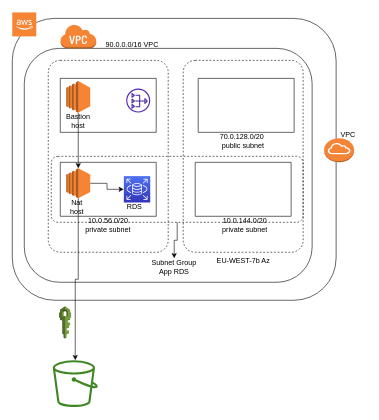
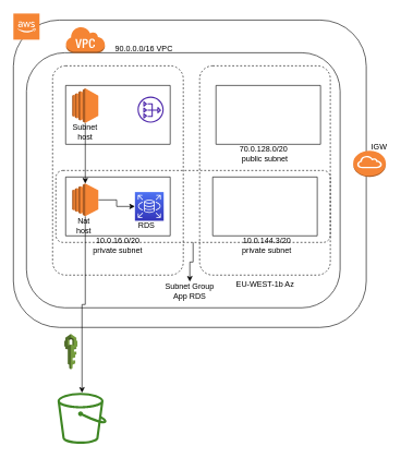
  <mxCell id="0" />
  <mxCell id="1" parent="0" />
  <mxCell id="2" value="" style="rounded=1;whiteSpace=wrap;html=1;" parent="1" vertex="1"><mxGeometry x="20" y="30" width="540" height="470" as="geometry" /></mxCell>
  <mxCell id="3" value="" style="outlineConnect=0;dashed=0;verticalLabelPosition=bottom;verticalAlign=top;align=center;html=1;shape=mxgraph.aws3.cloud_2;fillColor=#F58534;gradientColor=none;" parent="1" vertex="1"><mxGeometry x="20" y="20" width="40" height="40" as="geometry" /></mxCell>
  <mxCell id="4" value="" style="rounded=1;whiteSpace=wrap;html=1;" parent="1" vertex="1"><mxGeometry x="40" y="80" width="480" height="390" as="geometry" /></mxCell>
  <mxCell id="5" value="" style="rounded=1;fillColor=none;gradientColor=none;arcSize=10;dashed=1;" parent="1" vertex="1"><mxGeometry x="80" y="100" width="200" height="320" as="geometry" /></mxCell>
  <mxCell id="6" value="" style="rounded=1;fillColor=none;gradientColor=none;arcSize=10;dashed=1;" parent="1" vertex="1"><mxGeometry x="305" y="100" width="200" height="320" as="geometry" /></mxCell>
  <mxCell id="7" value="" style="verticalLabelPosition=bottom;verticalAlign=top;html=1;shape=mxgraph.basic.rect;fillColor2=none;strokeWidth=1;size=20;indent=5;" parent="1" vertex="1"><mxGeometry x="100" y="130" width="160" height="90" as="geometry" /></mxCell>
  <mxCell id="8" value="" style="verticalLabelPosition=bottom;verticalAlign=top;html=1;shape=mxgraph.basic.rect;fillColor2=none;strokeWidth=1;size=20;indent=5;" parent="1" vertex="1"><mxGeometry x="100" y="270" width="160" height="90" as="geometry" /></mxCell>
  <mxCell id="9" value="" style="verticalLabelPosition=bottom;verticalAlign=top;html=1;shape=mxgraph.basic.rect;fillColor2=none;strokeWidth=1;size=20;indent=5;" parent="1" vertex="1"><mxGeometry x="330" y="130" width="160" height="90" as="geometry" /></mxCell>
  <mxCell id="10" value="" style="verticalLabelPosition=bottom;verticalAlign=top;html=1;shape=mxgraph.basic.rect;fillColor2=none;strokeWidth=1;size=20;indent=5;" parent="1" vertex="1"><mxGeometry x="325" y="270" width="160" height="90" as="geometry" /></mxCell>
  <mxCell id="11" value="" style="outlineConnect=0;dashed=0;verticalLabelPosition=bottom;verticalAlign=top;align=center;html=1;shape=mxgraph.aws3.virtual_private_cloud;fillColor=#F58534;gradientColor=none;" parent="1" vertex="1"><mxGeometry x="100" y="40" width="60" height="40" as="geometry" /></mxCell>
  <mxCell id="12" value="" style="outlineConnect=0;dashed=0;verticalLabelPosition=bottom;verticalAlign=top;align=center;html=1;shape=mxgraph.aws3.internet_gateway;fillColor=#F58536;gradientColor=none;" parent="1" vertex="1"><mxGeometry x="540" y="230" width="50" height="40" as="geometry" /></mxCell>
  <mxCell id="13" value="" style="sketch=0;outlineConnect=0;fontColor=#232F3E;gradientColor=none;fillColor=#4D27AA;strokeColor=none;dashed=0;verticalLabelPosition=bottom;verticalAlign=top;align=center;html=1;fontSize=12;fontStyle=0;aspect=fixed;pointerEvents=1;shape=mxgraph.aws4.nat_gateway;" parent="1" vertex="1"><mxGeometry x="210" y="147" width="40" height="40" as="geometry" /></mxCell>
  <mxCell id="14" value="" style="sketch=0;outlineConnect=0;fontColor=#232F3E;gradientColor=none;fillColor=#3F8624;strokeColor=none;dashed=0;verticalLabelPosition=bottom;verticalAlign=top;align=center;html=1;fontSize=12;fontStyle=0;aspect=fixed;pointerEvents=1;shape=mxgraph.aws4.bucket;" parent="1" vertex="1"><mxGeometry x="87.5" y="600" width="75" height="78" as="geometry" /></mxCell>
  <mxCell id="15" value="" style="outlineConnect=0;dashed=0;verticalLabelPosition=bottom;verticalAlign=top;align=center;html=1;shape=mxgraph.aws3.iam;fillColor=#759C3E;gradientColor=none;" parent="1" vertex="1"><mxGeometry x="98" y="510" width="20" height="54" as="geometry" /></mxCell>
  <mxCell id="16" style="edgeStyle=orthogonalEdgeStyle;rounded=0;orthogonalLoop=1;jettySize=auto;html=1;entryX=0;entryY=0.5;entryDx=0;entryDy=0;entryPerimeter=0;" parent="1" source="18" target="21" edge="1"><mxGeometry relative="1" as="geometry" /></mxCell>
  <mxCell id="17" style="edgeStyle=orthogonalEdgeStyle;rounded=0;orthogonalLoop=1;jettySize=auto;html=1;" parent="1" source="18" target="14" edge="1"><mxGeometry relative="1" as="geometry" /></mxCell>
  <mxCell id="18" value="" style="outlineConnect=0;dashed=0;verticalLabelPosition=bottom;verticalAlign=top;align=center;html=1;shape=mxgraph.aws3.ec2;fillColor=#F58534;gradientColor=none;" parent="1" vertex="1"><mxGeometry x="110" y="280" width="40" height="50" as="geometry" /></mxCell>
  <mxCell id="19" style="edgeStyle=orthogonalEdgeStyle;rounded=0;orthogonalLoop=1;jettySize=auto;html=1;entryX=0.5;entryY=0;entryDx=0;entryDy=0;entryPerimeter=0;" parent="1" source="20" target="18" edge="1"><mxGeometry relative="1" as="geometry" /></mxCell>
  <mxCell id="20" value="" style="outlineConnect=0;dashed=0;verticalLabelPosition=bottom;verticalAlign=top;align=center;html=1;shape=mxgraph.aws3.ec2;fillColor=#F58534;gradientColor=none;" parent="1" vertex="1"><mxGeometry x="110" y="134.5" width="40" height="53" as="geometry" /></mxCell>
  <mxCell id="21" value="" style="sketch=0;points=[[0,0,0],[0.25,0,0],[0.5,0,0],[0.75,0,0],[1,0,0],[0,1,0],[0.25,1,0],[0.5,1,0],[0.75,1,0],[1,1,0],[0,0.25,0],[0,0.5,0],[0,0.75,0],[1,0.25,0],[1,0.5,0],[1,0.75,0]];outlineConnect=0;fontColor=#232F3E;gradientColor=#4D72F3;gradientDirection=north;fillColor=#3334B9;strokeColor=#ffffff;dashed=0;verticalLabelPosition=bottom;verticalAlign=top;align=center;html=1;fontSize=12;fontStyle=0;aspect=fixed;shape=mxgraph.aws4.resourceIcon;resIcon=mxgraph.aws4.rds;" parent="1" vertex="1"><mxGeometry x="206" y="293" width="44" height="44" as="geometry" /></mxCell>
- <mxCell id="22" value="Bastion host" style="text;html=1;strokeColor=none;fillColor=none;align=center;verticalAlign=middle;whiteSpace=wrap;rounded=0;" parent="1" vertex="1"><mxGeometry x="100" y="187" width="60" height="30" as="geometry" /></mxCell>
+ <mxCell id="22" value="Subnet host" style="text;html=1;strokeColor=none;fillColor=none;align=center;verticalAlign=middle;whiteSpace=wrap;rounded=0;" parent="1" vertex="1"><mxGeometry x="100" y="187" width="60" height="30" as="geometry" /></mxCell>
  <mxCell id="23" value="Nat&lt;br&gt;host" style="text;html=1;strokeColor=none;fillColor=none;align=center;verticalAlign=middle;whiteSpace=wrap;rounded=0;" parent="1" vertex="1"><mxGeometry x="98" y="330" width="60" height="30" as="geometry" /></mxCell>
- <mxCell id="24" value="VPC" style="text;html=1;strokeColor=none;fillColor=none;align=center;verticalAlign=middle;whiteSpace=wrap;rounded=0;" parent="1" vertex="1"><mxGeometry x="550" y="210" width="60" height="30" as="geometry" /></mxCell>
+ <mxCell id="24" value="IGW" style="text;html=1;strokeColor=none;fillColor=none;align=center;verticalAlign=middle;whiteSpace=wrap;rounded=0;" parent="1" vertex="1"><mxGeometry x="550" y="210" width="60" height="30" as="geometry" /></mxCell>
  <mxCell id="25" value="RDS" style="text;html=1;strokeColor=none;fillColor=none;align=center;verticalAlign=middle;whiteSpace=wrap;rounded=0;" parent="1" vertex="1"><mxGeometry x="190" y="330" width="68" height="30" as="geometry" /></mxCell>
- <mxCell id="26" value="EU-WEST-7b Az" style="text;html=1;strokeColor=none;fillColor=none;align=center;verticalAlign=middle;whiteSpace=wrap;rounded=0;" parent="1" vertex="1"><mxGeometry x="338" y="420" width="135" height="30" as="geometry" /></mxCell>
- <mxCell id="27" value="10.0.56.0/20 private subnet" style="text;html=1;strokeColor=none;fillColor=none;align=center;verticalAlign=middle;whiteSpace=wrap;rounded=0;" parent="1" vertex="1"><mxGeometry x="130" y="360" width="100" height="30" as="geometry" /></mxCell>
+ <mxCell id="26" value="EU-WEST-1b Az" style="text;html=1;strokeColor=none;fillColor=none;align=center;verticalAlign=middle;whiteSpace=wrap;rounded=0;" parent="1" vertex="1"><mxGeometry x="338" y="420" width="135" height="30" as="geometry" /></mxCell>
+ <mxCell id="27" value="10.0.16.0/20 private subnet" style="text;html=1;strokeColor=none;fillColor=none;align=center;verticalAlign=middle;whiteSpace=wrap;rounded=0;" parent="1" vertex="1"><mxGeometry x="130" y="360" width="100" height="30" as="geometry" /></mxCell>
  <mxCell id="28" value="70.0.128.0/20&amp;nbsp; public subnet" style="text;html=1;strokeColor=none;fillColor=none;align=center;verticalAlign=middle;whiteSpace=wrap;rounded=0;" parent="1" vertex="1"><mxGeometry x="355" y="220" width="100" height="30" as="geometry" /></mxCell>
- <mxCell id="29" value="&lt;div&gt;10.0.144.0/20&lt;/div&gt;&lt;div&gt;private subnet&lt;/div&gt;" style="text;html=1;strokeColor=none;fillColor=none;align=center;verticalAlign=middle;whiteSpace=wrap;rounded=0;" parent="1" vertex="1"><mxGeometry x="358" y="360" width="100" height="30" as="geometry" /></mxCell>
+ <mxCell id="29" value="&lt;div&gt;10.0.144.3/20&lt;/div&gt;&lt;div&gt;private subnet&lt;/div&gt;" style="text;html=1;strokeColor=none;fillColor=none;align=center;verticalAlign=middle;whiteSpace=wrap;rounded=0;" parent="1" vertex="1"><mxGeometry x="358" y="360" width="100" height="30" as="geometry" /></mxCell>
  <mxCell id="30" value="90.0.0.0/16 VPC" style="text;html=1;strokeColor=none;fillColor=none;align=center;verticalAlign=middle;whiteSpace=wrap;rounded=0;" parent="1" vertex="1"><mxGeometry x="170" y="60" width="100" height="30" as="geometry" /></mxCell>
  <mxCell id="31" style="edgeStyle=orthogonalEdgeStyle;rounded=0;orthogonalLoop=1;jettySize=auto;html=1;exitX=0.5;exitY=1;exitDx=0;exitDy=0;" parent="1" source="32" target="33" edge="1"><mxGeometry relative="1" as="geometry" /></mxCell>
  <mxCell id="32" value="" style="rounded=1;fillColor=none;gradientColor=none;arcSize=10;dashed=1;" parent="1" vertex="1"><mxGeometry x="85" y="260" width="420" height="110" as="geometry" /></mxCell>
  <mxCell id="33" value="&lt;div&gt;Subnet Group App RDS&lt;/div&gt;" style="text;html=1;strokeColor=none;fillColor=none;align=center;verticalAlign=middle;whiteSpace=wrap;rounded=0;" parent="1" vertex="1"><mxGeometry x="240" y="430" width="100" height="30" as="geometry" /></mxCell>
